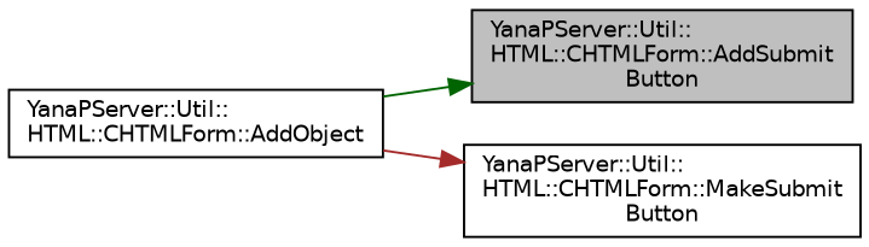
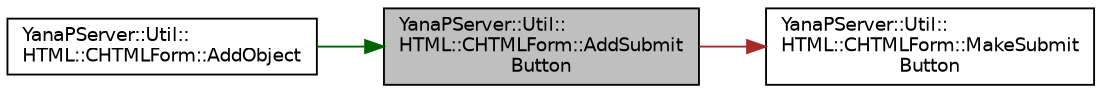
  digraph {
    rankdir=LR
    node [color=black fillcolor=white fontname=Helvetica fontsize=10 shape=record style=filled]
    edge [fontname=Helvetica fontsize=10 labelfontname=Helvetica labelfontsize=10 style=solid]
    n1 [fillcolor=grey75 fontcolor=black height=0.2 label="YanaPServer::Util::\lHTML::CHTMLForm::AddSubmit\lButton" width=0.4]
    n2 [height=0.2 label="YanaPServer::Util::\lHTML::CHTMLForm::MakeSubmit\lButton" width=0.4]
    n3 [height=0.2 label="YanaPServer::Util::\lHTML::CHTMLForm::AddObject" width=0.4]
-   n3 -> n2 [color=brown]
+   n1 -> n2 [color=brown]
    n3 -> n1 [color=darkgreen]
  }
